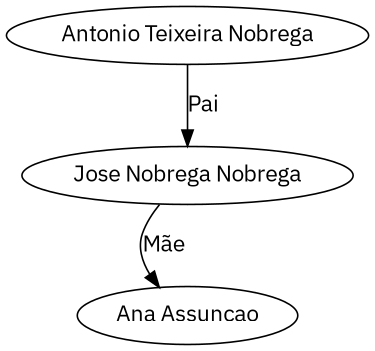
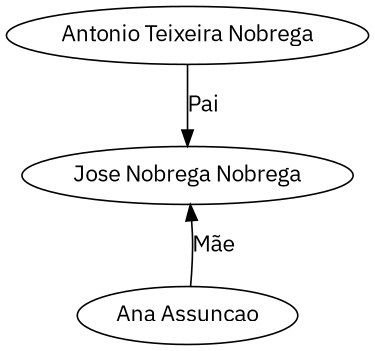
  digraph {
    fontname="IBM Plex Sans"
    node [fontname="IBM Plex Sans"]
    edge [fontname="IBM Plex Sans"]
    n1 [label="Jose Nobrega Nobrega"]
    "Antonio Teixeira Nobrega"
    "Ana Assuncao"
    "Antonio Teixeira Nobrega" -> n1 [label=Pai]
-   n1 -> "Ana Assuncao" [label="Mãe"]
+   "Ana Assuncao" -> n1 [label="Mãe"]
  }
